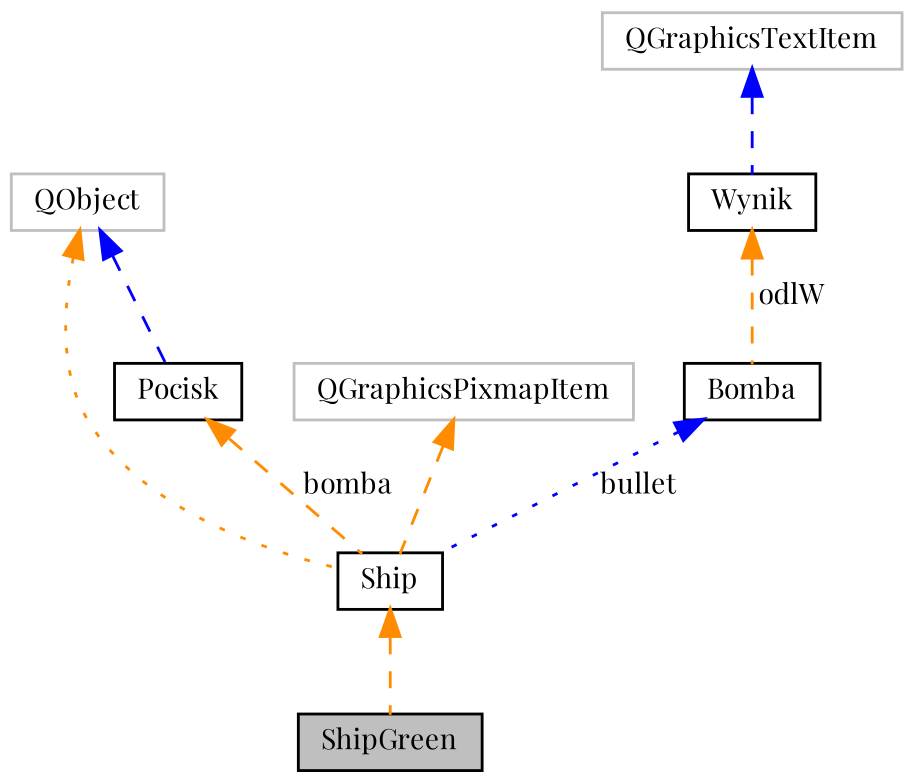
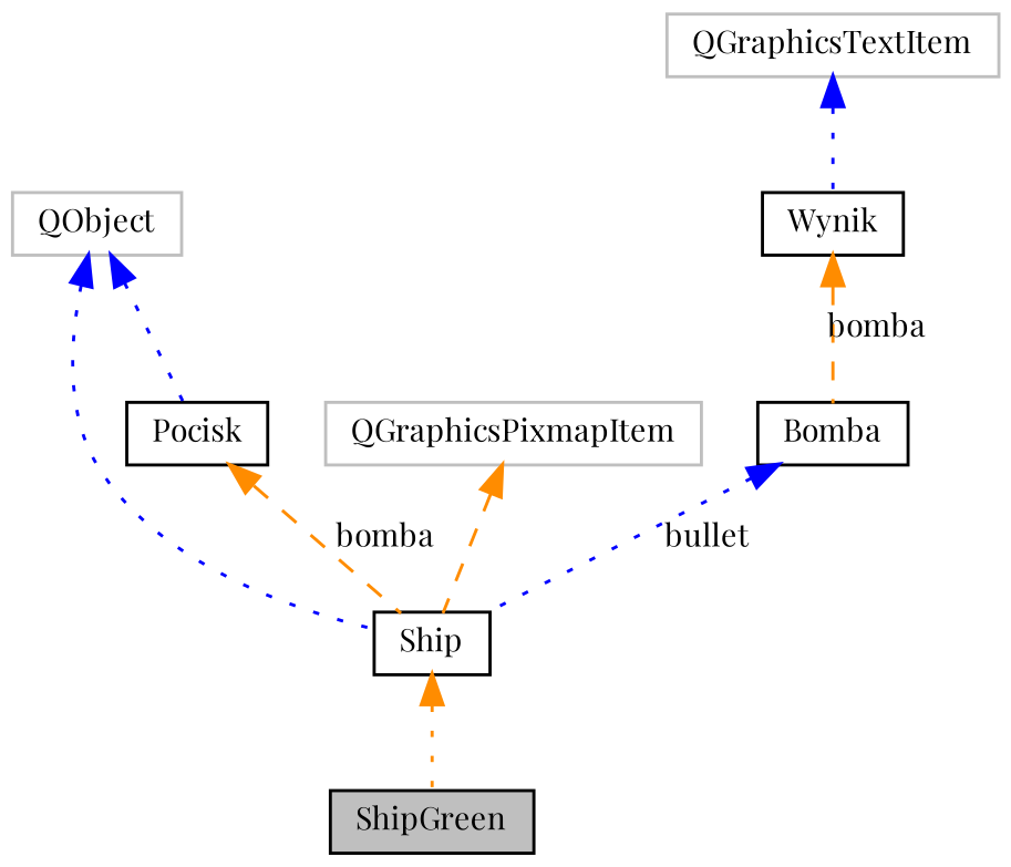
  digraph {
    fontname="Playfair Display"
    node [color=black fillcolor=white fontname="Playfair Display" fontsize=10 shape=record style=filled]
    edge [color=darkorange dir=back fontname="Playfair Display" fontsize=10 labelfontname=Helvetica labelfontsize=10 style=dashed]
    n1 [fillcolor=grey75 fontcolor=black height=0.2 label=ShipGreen width=0.4]
    n2 [height=0.2 label=Ship width=0.4]
    n3 [color=grey75 height=0.2 label=QObject width=0.4]
    n4 [height=0.2 label=Pocisk width=0.4]
    n5 [color=grey75 height=0.2 label=QGraphicsPixmapItem width=0.4]
    n6 [height=0.2 label=Bomba width=0.4]
    n7 [height=0.2 label=Wynik width=0.4]
    n8 [color=grey75 height=0.2 label=QGraphicsTextItem width=0.4]
-   n2 -> n1
-   n3 -> n2 [style=dotted]
-   n3 -> n4 [color=blue]
+   n2 -> n1 [style=dotted]
+   n3 -> n2 [color=blue style=dotted]
+   n3 -> n4 [color=blue style=dotted]
    n4 -> n2 [label=" bomba"]
    n5 -> n2
    n6 -> n2 [color=blue label=" bullet" style=dotted]
-   n7 -> n6 [label=" odlW"]
-   n8 -> n7 [color=blue]
+   n7 -> n6 [label=" bomba"]
+   n8 -> n7 [color=blue style=dotted]
  }
